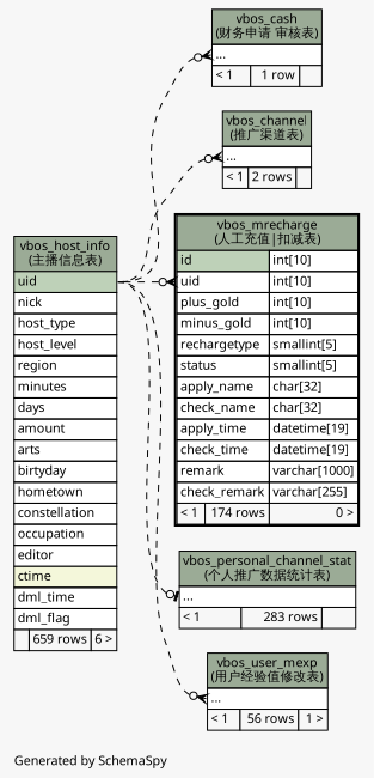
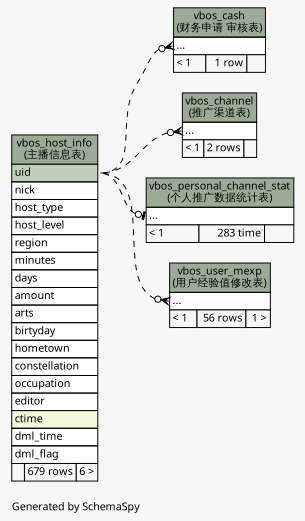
  digraph {
    bgcolor="#f7f7f7"
    fontname="Microsoft YaHei"
    fontsize=11
    label="\nGenerated by SchemaSpy"
    labeljust=l
    nodesep=0.18
    rankdir=RL
    ranksep=0.46
    node [fontname="Microsoft YaHei" fontsize=11 shape=plaintext]
    edge [arrowhead=none arrowsize=0.8 arrowtail=crowodot dir=back headport="uid:e" style=dashed tailport="elipses:w"]
    n1 [label=<     <TABLE BORDER="0" CELLBORDER="1" CELLSPACING="0" BGCOLOR="#ffffff">       <TR><TD COLSPAN="3" BGCOLOR="#9bab96" ALIGN="CENTER">vbos_cash<br/>(财务申请 审核表)</TD></TR>       <TR><TD PORT="elipses" COLSPAN="3" ALIGN="LEFT">...</TD></TR>       <TR><TD ALIGN="LEFT" BGCOLOR="#f7f7f7">&lt; 1</TD><TD ALIGN="RIGHT" BGCOLOR="#f7f7f7">1 row</TD><TD ALIGN="RIGHT" BGCOLOR="#f7f7f7">  </TD></TR>     </TABLE>>]
-   n2 [label=<     <TABLE BORDER="0" CELLBORDER="1" CELLSPACING="0" BGCOLOR="#ffffff">       <TR><TD COLSPAN="3" BGCOLOR="#9bab96" ALIGN="CENTER">vbos_host_info<br/>(主播信息表)</TD></TR>       <TR><TD PORT="uid" COLSPAN="3" BGCOLOR="#bed1b8" ALIGN="LEFT">uid</TD></TR>       <TR><TD PORT="nick" COLSPAN="3" ALIGN="LEFT">nick</TD></TR>       <TR><TD PORT="host_type" COLSPAN="3" ALIGN="LEFT">host_type</TD></TR>       <TR><TD PORT="host_level" COLSPAN="3" ALIGN="LEFT">host_level</TD></TR>       <TR><TD PORT="region" COLSPAN="3" ALIGN="LEFT">region</TD></TR>       <TR><TD PORT="minutes" COLSPAN="3" ALIGN="LEFT">minutes</TD></TR>       <TR><TD PORT="days" COLSPAN="3" ALIGN="LEFT">days</TD></TR>       <TR><TD PORT="amount" COLSPAN="3" ALIGN="LEFT">amount</TD></TR>       <TR><TD PORT="arts" COLSPAN="3" ALIGN="LEFT">arts</TD></TR>       <TR><TD PORT="birtyday" COLSPAN="3" ALIGN="LEFT">birtyday</TD></TR>       <TR><TD PORT="hometown" COLSPAN="3" ALIGN="LEFT">hometown</TD></TR>       <TR><TD PORT="constellation" COLSPAN="3" ALIGN="LEFT">constellation</TD></TR>       <TR><TD PORT="occupation" COLSPAN="3" ALIGN="LEFT">occupation</TD></TR>       <TR><TD PORT="editor" COLSPAN="3" ALIGN="LEFT">editor</TD></TR>       <TR><TD PORT="ctime" COLSPAN="3" BGCOLOR="#f4f7da" ALIGN="LEFT">ctime</TD></TR>       <TR><TD PORT="dml_time" COLSPAN="3" ALIGN="LEFT">dml_time</TD></TR>       <TR><TD PORT="dml_flag" COLSPAN="3" ALIGN="LEFT">dml_flag</TD></TR>       <TR><TD ALIGN="LEFT" BGCOLOR="#f7f7f7">  </TD><TD ALIGN="RIGHT" BGCOLOR="#f7f7f7">659 rows</TD><TD ALIGN="RIGHT" BGCOLOR="#f7f7f7">6 &gt;</TD></TR>     </TABLE>>]
+   n2 [label=<     <TABLE BORDER="0" CELLBORDER="1" CELLSPACING="0" BGCOLOR="#ffffff">       <TR><TD COLSPAN="3" BGCOLOR="#9bab96" ALIGN="CENTER">vbos_host_info<br/>(主播信息表)</TD></TR>       <TR><TD PORT="uid" COLSPAN="3" BGCOLOR="#bed1b8" ALIGN="LEFT">uid</TD></TR>       <TR><TD PORT="nick" COLSPAN="3" ALIGN="LEFT">nick</TD></TR>       <TR><TD PORT="host_type" COLSPAN="3" ALIGN="LEFT">host_type</TD></TR>       <TR><TD PORT="host_level" COLSPAN="3" ALIGN="LEFT">host_level</TD></TR>       <TR><TD PORT="region" COLSPAN="3" ALIGN="LEFT">region</TD></TR>       <TR><TD PORT="minutes" COLSPAN="3" ALIGN="LEFT">minutes</TD></TR>       <TR><TD PORT="days" COLSPAN="3" ALIGN="LEFT">days</TD></TR>       <TR><TD PORT="amount" COLSPAN="3" ALIGN="LEFT">amount</TD></TR>       <TR><TD PORT="arts" COLSPAN="3" ALIGN="LEFT">arts</TD></TR>       <TR><TD PORT="birtyday" COLSPAN="3" ALIGN="LEFT">birtyday</TD></TR>       <TR><TD PORT="hometown" COLSPAN="3" ALIGN="LEFT">hometown</TD></TR>       <TR><TD PORT="constellation" COLSPAN="3" ALIGN="LEFT">constellation</TD></TR>       <TR><TD PORT="occupation" COLSPAN="3" ALIGN="LEFT">occupation</TD></TR>       <TR><TD PORT="editor" COLSPAN="3" ALIGN="LEFT">editor</TD></TR>       <TR><TD PORT="ctime" COLSPAN="3" BGCOLOR="#f4f7da" ALIGN="LEFT">ctime</TD></TR>       <TR><TD PORT="dml_time" COLSPAN="3" ALIGN="LEFT">dml_time</TD></TR>       <TR><TD PORT="dml_flag" COLSPAN="3" ALIGN="LEFT">dml_flag</TD></TR>       <TR><TD ALIGN="LEFT" BGCOLOR="#f7f7f7">  </TD><TD ALIGN="RIGHT" BGCOLOR="#f7f7f7">679 rows</TD><TD ALIGN="RIGHT" BGCOLOR="#f7f7f7">6 &gt;</TD></TR>     </TABLE>>]
    n3 [label=<     <TABLE BORDER="0" CELLBORDER="1" CELLSPACING="0" BGCOLOR="#ffffff">       <TR><TD COLSPAN="3" BGCOLOR="#9bab96" ALIGN="CENTER">vbos_channel<br/>(推广渠道表)</TD></TR>       <TR><TD PORT="elipses" COLSPAN="3" ALIGN="LEFT">...</TD></TR>       <TR><TD ALIGN="LEFT" BGCOLOR="#f7f7f7">&lt; 1</TD><TD ALIGN="RIGHT" BGCOLOR="#f7f7f7">2 rows</TD><TD ALIGN="RIGHT" BGCOLOR="#f7f7f7">  </TD></TR>     </TABLE>>]
-   n4 [label=<     <TABLE BORDER="2" CELLBORDER="1" CELLSPACING="0" BGCOLOR="#ffffff">       <TR><TD COLSPAN="3" BGCOLOR="#9bab96" ALIGN="CENTER">vbos_mrecharge<br/>(人工充值|扣减表)</TD></TR>       <TR><TD PORT="id" COLSPAN="2" BGCOLOR="#bed1b8" ALIGN="LEFT">id</TD><TD PORT="id.type" ALIGN="LEFT">int[10]</TD></TR>       <TR><TD PORT="uid" COLSPAN="2" ALIGN="LEFT">uid</TD><TD PORT="uid.type" ALIGN="LEFT">int[10]</TD></TR>       <TR><TD PORT="plus_gold" COLSPAN="2" ALIGN="LEFT">plus_gold</TD><TD PORT="plus_gold.type" ALIGN="LEFT">int[10]</TD></TR>       <TR><TD PORT="minus_gold" COLSPAN="2" ALIGN="LEFT">minus_gold</TD><TD PORT="minus_gold.type" ALIGN="LEFT">int[10]</TD></TR>       <TR><TD PORT="rechargetype" COLSPAN="2" ALIGN="LEFT">rechargetype</TD><TD PORT="rechargetype.type" ALIGN="LEFT">smallint[5]</TD></TR>       <TR><TD PORT="status" COLSPAN="2" ALIGN="LEFT">status</TD><TD PORT="status.type" ALIGN="LEFT">smallint[5]</TD></TR>       <TR><TD PORT="apply_name" COLSPAN="2" ALIGN="LEFT">apply_name</TD><TD PORT="apply_name.type" ALIGN="LEFT">char[32]</TD></TR>       <TR><TD PORT="check_name" COLSPAN="2" ALIGN="LEFT">check_name</TD><TD PORT="check_name.type" ALIGN="LEFT">char[32]</TD></TR>       <TR><TD PORT="apply_time" COLSPAN="2" ALIGN="LEFT">apply_time</TD><TD PORT="apply_time.type" ALIGN="LEFT">datetime[19]</TD></TR>       <TR><TD PORT="check_time" COLSPAN="2" ALIGN="LEFT">check_time</TD><TD PORT="check_time.type" ALIGN="LEFT">datetime[19]</TD></TR>       <TR><TD PORT="remark" COLSPAN="2" ALIGN="LEFT">remark</TD><TD PORT="remark.type" ALIGN="LEFT">varchar[1000]</TD></TR>       <TR><TD PORT="check_remark" COLSPAN="2" ALIGN="LEFT">check_remark</TD><TD PORT="check_remark.type" ALIGN="LEFT">varchar[255]</TD></TR>       <TR><TD ALIGN="LEFT" BGCOLOR="#f7f7f7">&lt; 1</TD><TD ALIGN="RIGHT" BGCOLOR="#f7f7f7">174 rows</TD><TD ALIGN="RIGHT" BGCOLOR="#f7f7f7">0 &gt;</TD></TR>     </TABLE>>]
-   n5 [label=<     <TABLE BORDER="0" CELLBORDER="1" CELLSPACING="0" BGCOLOR="#ffffff">       <TR><TD COLSPAN="3" BGCOLOR="#9bab96" ALIGN="CENTER">vbos_personal_channel_stat<br/>(个人推广数据统计表)</TD></TR>       <TR><TD PORT="elipses" COLSPAN="3" ALIGN="LEFT">...</TD></TR>       <TR><TD ALIGN="LEFT" BGCOLOR="#f7f7f7">&lt; 1</TD><TD ALIGN="RIGHT" BGCOLOR="#f7f7f7">283 rows</TD><TD ALIGN="RIGHT" BGCOLOR="#f7f7f7">  </TD></TR>     </TABLE>>]
+   n5 [label=<     <TABLE BORDER="0" CELLBORDER="1" CELLSPACING="0" BGCOLOR="#ffffff">       <TR><TD COLSPAN="3" BGCOLOR="#9bab96" ALIGN="CENTER">vbos_personal_channel_stat<br/>(个人推广数据统计表)</TD></TR>       <TR><TD PORT="elipses" COLSPAN="3" ALIGN="LEFT">...</TD></TR>       <TR><TD ALIGN="LEFT" BGCOLOR="#f7f7f7">&lt; 1</TD><TD ALIGN="RIGHT" BGCOLOR="#f7f7f7">283 time</TD><TD ALIGN="RIGHT" BGCOLOR="#f7f7f7">  </TD></TR>     </TABLE>>]
    n6 [label=<     <TABLE BORDER="0" CELLBORDER="1" CELLSPACING="0" BGCOLOR="#ffffff">       <TR><TD COLSPAN="3" BGCOLOR="#9bab96" ALIGN="CENTER">vbos_user_mexp<br/>(用户经验值修改表)</TD></TR>       <TR><TD PORT="elipses" COLSPAN="3" ALIGN="LEFT">...</TD></TR>       <TR><TD ALIGN="LEFT" BGCOLOR="#f7f7f7">&lt; 1</TD><TD ALIGN="RIGHT" BGCOLOR="#f7f7f7">56 rows</TD><TD ALIGN="RIGHT" BGCOLOR="#f7f7f7">1 &gt;</TD></TR>     </TABLE>>]
    n1 -> n2
    n3 -> n2
-   n4 -> n2 [tailport="uid:w"]
    n5 -> n2 [arrowtail=teeodot]
    n6 -> n2
  }
